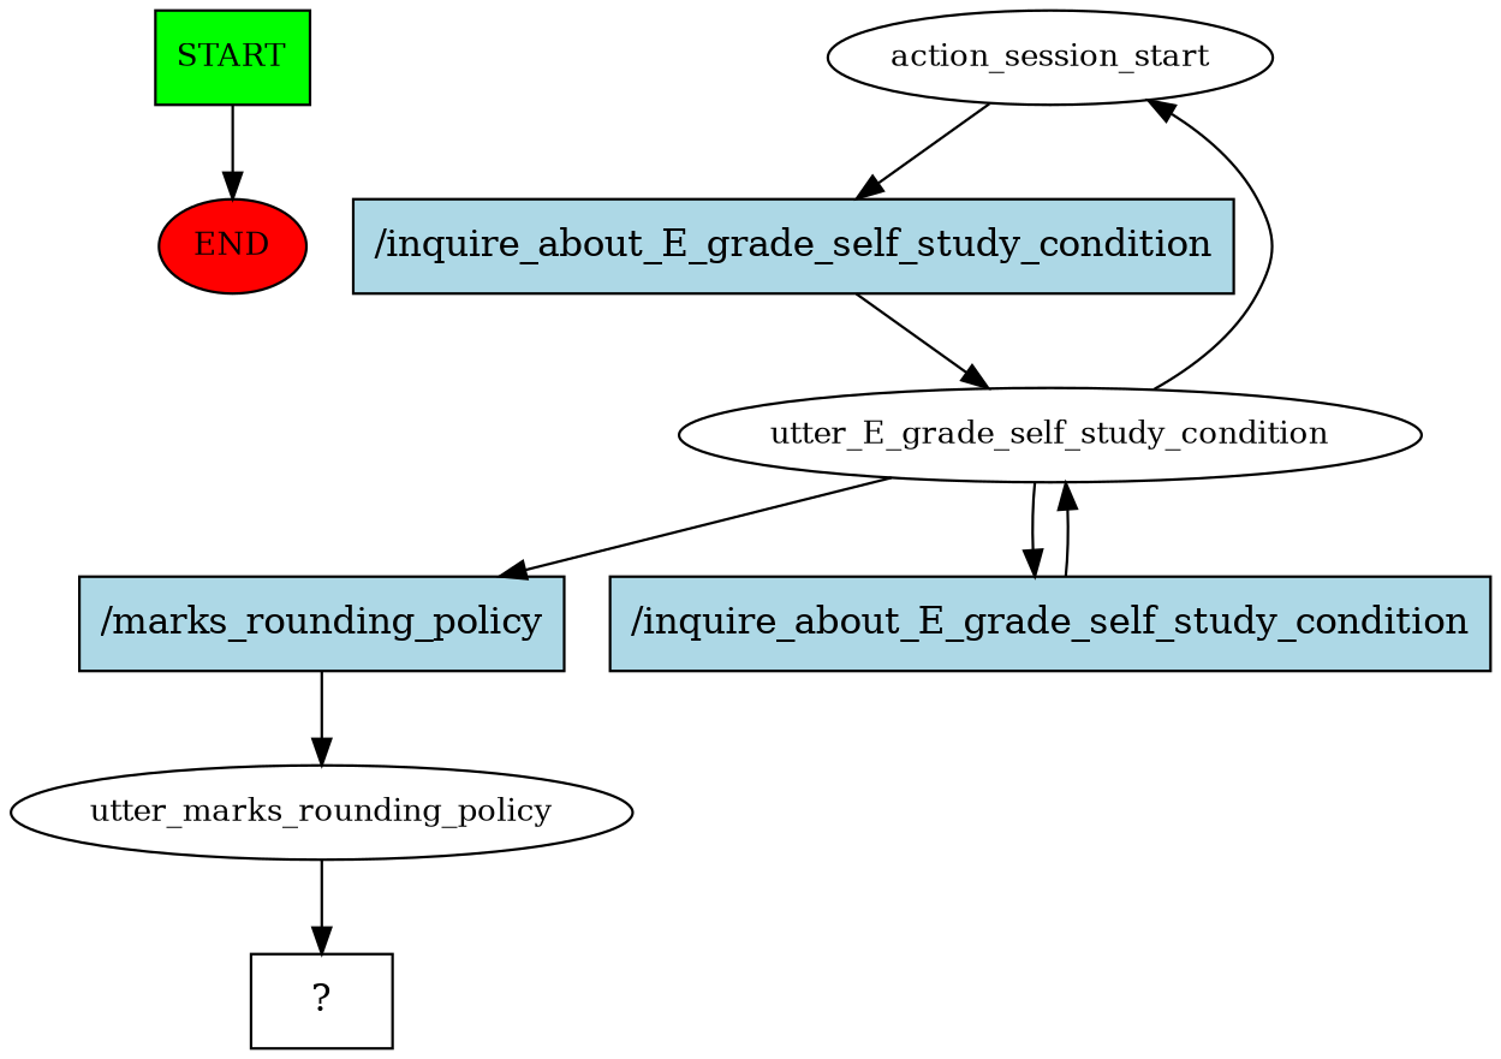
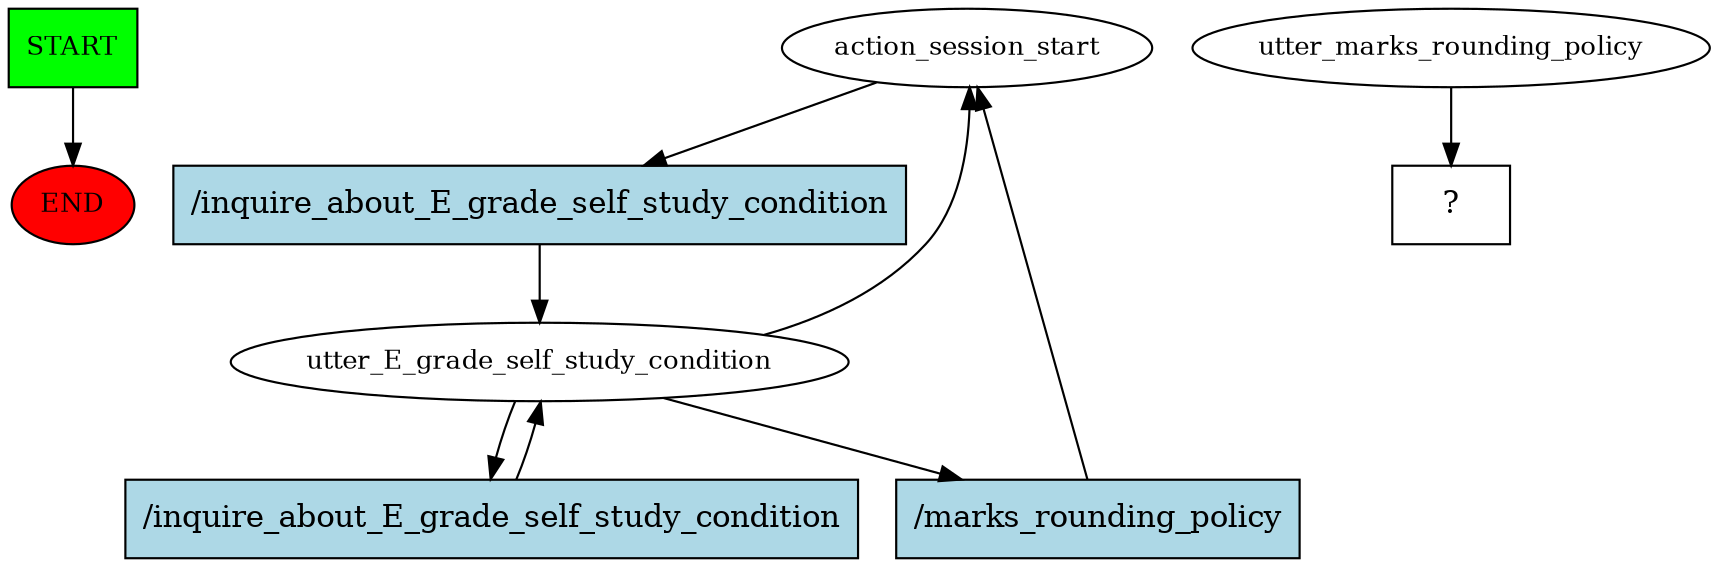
  digraph {
    node [fontsize=12 style=filled]
    n1 [fillcolor=green label=START shape=box]
    n2 [fillcolor=red label=END]
    n3 [label=action_session_start style=""]
    n4 [fillcolor=lightblue label="/inquire_about_E_grade_self_study_condition" shape=rect fontsize=""]
    n5 [label=utter_E_grade_self_study_condition style=""]
    n6 [fillcolor=lightblue label="/marks_rounding_policy" shape=rect fontsize=""]
    n7 [fillcolor=lightblue label="/inquire_about_E_grade_self_study_condition" shape=rect fontsize=""]
    n8 [label=utter_marks_rounding_policy style=""]
    n9 [label="  ?  " shape=rect fontsize="" style=""]
    n1 -> n2
    n3 -> n4
    n4 -> n5
    n5 -> n3
    n5 -> n6
    n5 -> n7
-   n6 -> n8
+   n6 -> n3
    n7 -> n5
    n8 -> n9
  }
